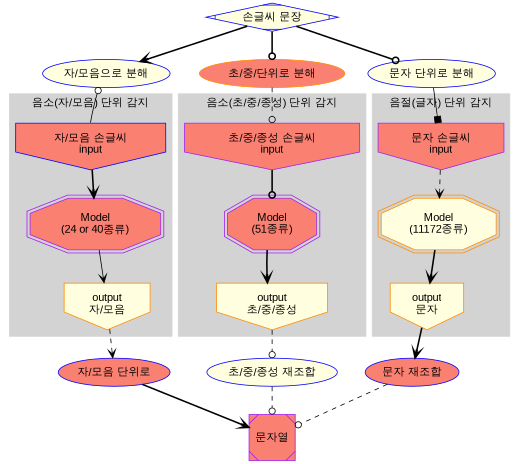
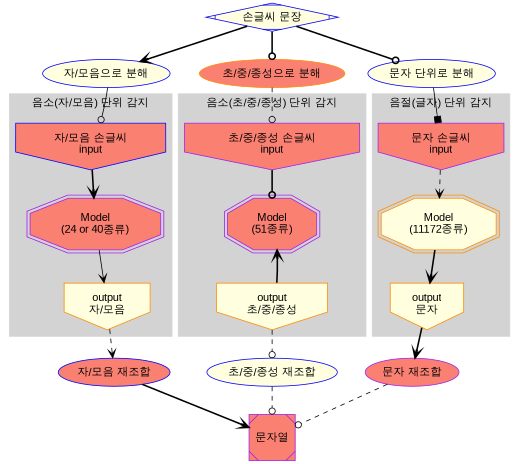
  digraph {
    fontname="Liberation Sans"
    node [color=blue fillcolor=salmon fontname="Liberation Sans" style=filled]
    edge [arrowhead=vee fontname="Liberation Sans" style=bold]
    n1 [fillcolor=lightyellow label="자/모음으로 분해"]
-   n2 [color=darkorange label="초/중/단위로 분해"]
+   n2 [color=darkorange label="초/중/종성으로 분해"]
    n3 [fillcolor=lightyellow label="문자 단위로 분해"]
    n4 [label="자/모음 손글씨\ninput" shape=invhouse]
    n5 [color=purple label="Model\n(24 or 40종류)" shape=doubleoctagon]
    n6 [color=darkorange fillcolor=lightyellow label="output\n자/모음" shape=invhouse]
    n7 [color=purple label="초/중/종성 손글씨\ninput" shape=invhouse]
    n8 [color=purple label="Model\n(51종류)" shape=doubleoctagon]
    n9 [color=darkorange fillcolor=lightyellow label="output\n초/중/종성" shape=invhouse]
    n10 [color=purple label="문자 손글씨\ninput" shape=invhouse]
    n11 [color=darkorange fillcolor=lightyellow label="Model\n(11172종류)" shape=doubleoctagon]
    n12 [color=darkorange fillcolor=lightyellow label="output\n문자" shape=invhouse]
-   n13 [label="자/모음 단위로"]
+   n13 [label="자/모음 재조합"]
    n14 [fillcolor=lightyellow label="초/중/종성 재조합"]
-   n15 [label="문자 재조합"]
+   n15 [color=purple label="문자 재조합"]
    n16 [color=purple label="문자열" shape=Msquare style="solid,filled"]
    n17 [fillcolor=lightyellow label="손글씨 문장" shape=Mdiamond style="solid,filled"]
    subgraph sub_1 {
      color=lightgreen
      label="손글씨 전처리"
      style=filled
      n1
      n2
      n3
    }
    subgraph cluster_2 {
      color=lightgrey
      label="음소(자/모음) 단위 감지"
      style=filled
      n4
      n5
      n6
    }
    subgraph cluster_3 {
      color=lightgrey
      label="음소(초/중/종성) 단위 감지"
      style=filled
      n7
      n8
      n9
    }
    subgraph cluster_4 {
      color=lightgrey
      label="음절(글자) 단위 감지"
      style=filled
      n10
      n11
      n12
    }
    subgraph sub_5 {
      color=lightgreen
      label="문자 후처리"
      style=filled
      n13
      n14
      n15
    }
-   n4 -> n1 [arrowhead=odot style=solid]
+   n1 -> n4 [arrowhead=odot style=solid]
    n2 -> n7 [arrowhead=odot style=dashed]
    n3 -> n10 [arrowhead=box style=solid]
    n4 -> n5
    n5 -> n6 [style=solid]
    n6 -> n13 [style=dashed]
    n7 -> n8 [arrowhead=odot]
-   n8 -> n9
+   n9 -> n8
    n9 -> n14 [arrowhead=odot style=dashed]
    n10 -> n11 [style=dashed]
    n11 -> n12
    n12 -> n15
    n13 -> n16
    n14 -> n16 [arrowhead=odot style=dashed]
    n15 -> n16 [arrowhead=odot style=dashed]
    n17 -> n1
    n17 -> n2 [arrowhead=odot]
    n17 -> n3 [arrowhead=odot]
  }
